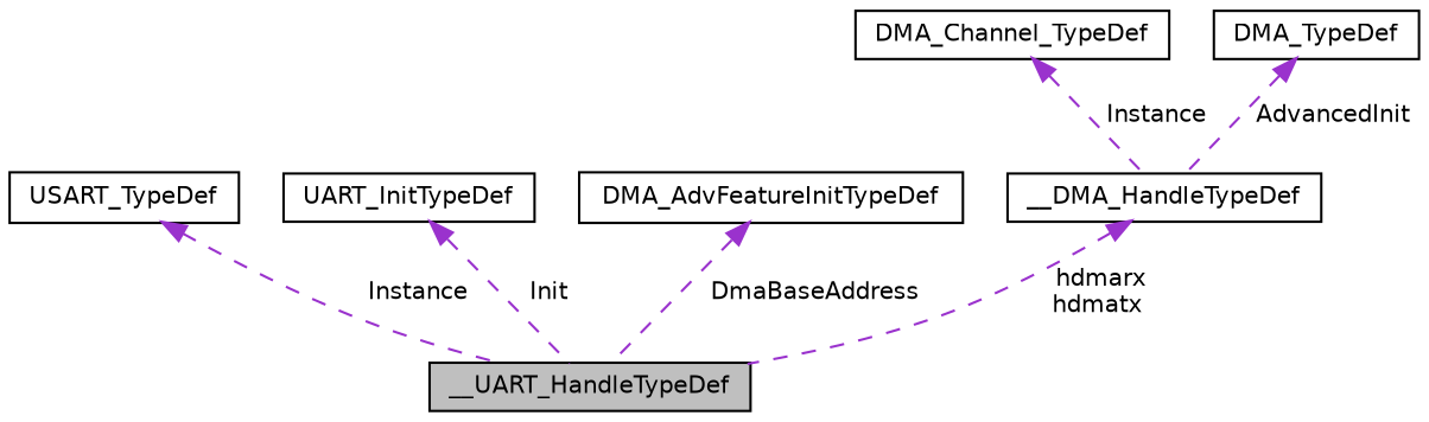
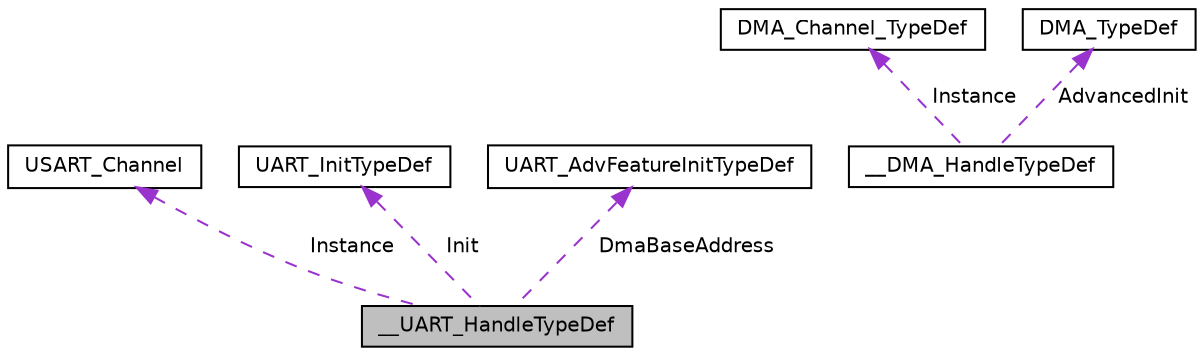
  digraph {
    node [color=black fillcolor=white fontname=Helvetica fontsize=10 shape=record style=filled]
    edge [color=darkorchid3 dir=back fontname=Helvetica fontsize=10 labelfontname=Helvetica labelfontsize=10 style=dashed]
    n1 [fillcolor=grey75 fontcolor=black height=0.2 label=__UART_HandleTypeDef width=0.4]
-   n2 [height=0.2 label=USART_TypeDef width=0.4]
+   n2 [height=0.2 label=USART_Channel width=0.4]
    n3 [height=0.2 label=UART_InitTypeDef width=0.4]
-   n4 [height=0.2 label=DMA_AdvFeatureInitTypeDef width=0.4]
+   n4 [height=0.2 label=UART_AdvFeatureInitTypeDef width=0.4]
    n5 [height=0.2 label=__DMA_HandleTypeDef width=0.4]
    n6 [height=0.2 label=DMA_Channel_TypeDef width=0.4]
    n7 [height=0.2 label=DMA_TypeDef width=0.4]
    n2 -> n1 [label=" Instance"]
    n3 -> n1 [label=" Init"]
    n4 -> n1 [label=" DmaBaseAddress"]
-   n5 -> n1 [label=" hdmarx\nhdmatx"]
    n6 -> n5 [label=" Instance"]
    n7 -> n5 [label=" AdvancedInit"]
  }
